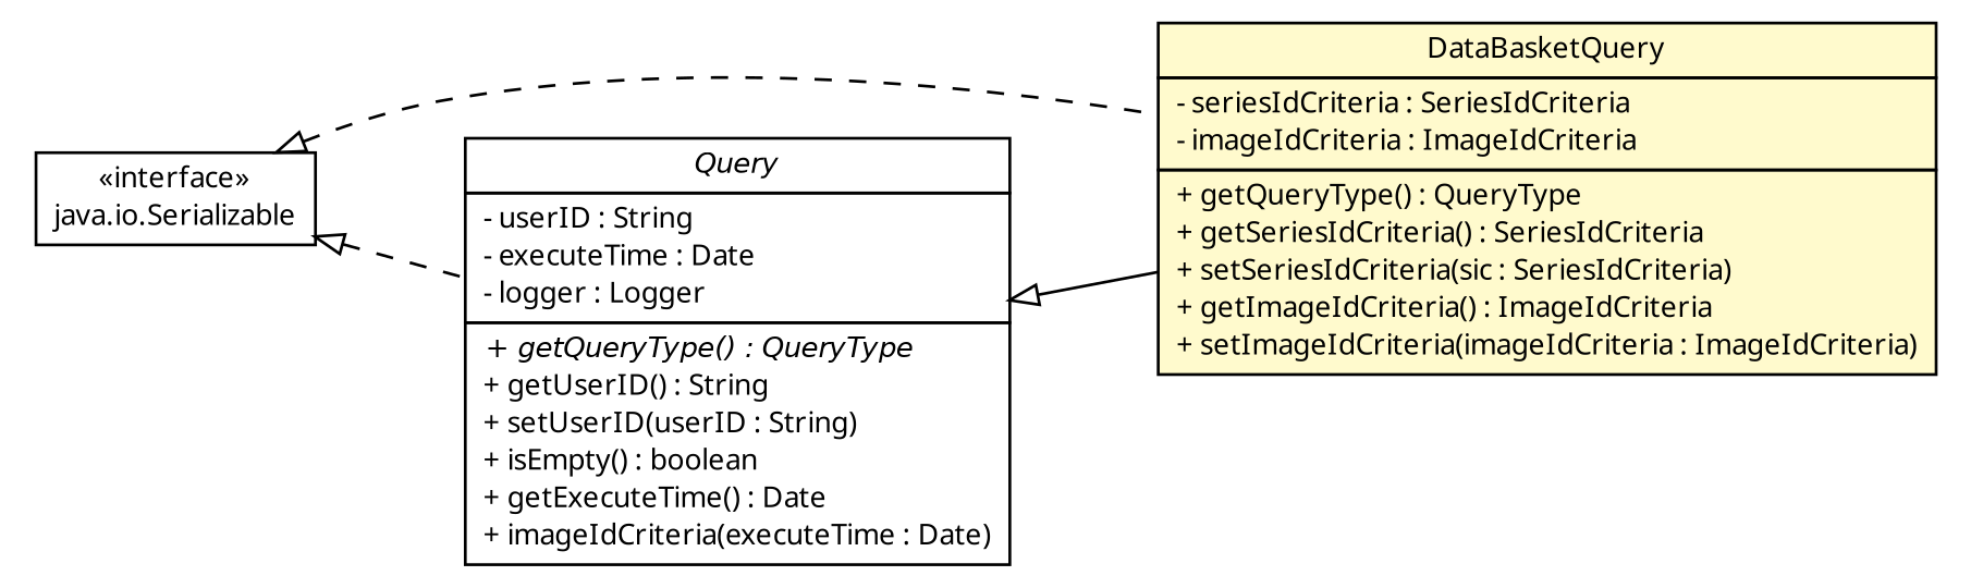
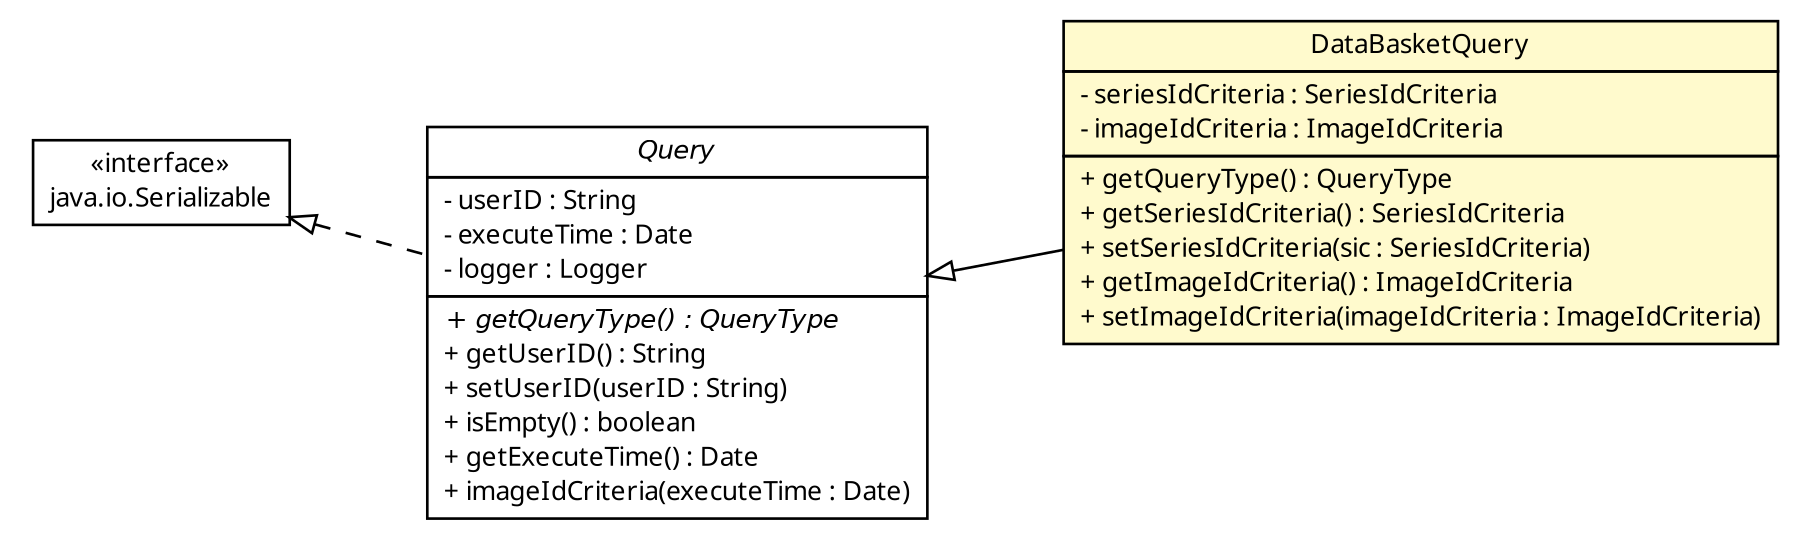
  digraph {
    fontname="Noto Sans"
    rankdir=LR
    node [fontcolor=black fontname="Noto Sans" fontsize=10.0 shape=plaintext]
    edge [arrowtail=empty dir=back fontname="Noto Sans" fontsize=10 headport=p labelfontname=Helvetica labelfontsize=10 tailport=p style=dashed]
    n1 [label=<<table border="0" cellborder="1" cellspacing="0" cellpadding="2" port="p" bgcolor="lemonChiffon" href="./DataBasketQuery.html"> 		<tr><td><table border="0" cellspacing="0" cellpadding="1"> 			<tr><td> DataBasketQuery </td></tr> 		</table></td></tr> 		<tr><td><table border="0" cellspacing="0" cellpadding="1"> 			<tr><td align="left"> - seriesIdCriteria : SeriesIdCriteria </td></tr> 			<tr><td align="left"> - imageIdCriteria : ImageIdCriteria </td></tr> 		</table></td></tr> 		<tr><td><table border="0" cellspacing="0" cellpadding="1"> 			<tr><td align="left"> + getQueryType() : QueryType </td></tr> 			<tr><td align="left"> + getSeriesIdCriteria() : SeriesIdCriteria </td></tr> 			<tr><td align="left"> + setSeriesIdCriteria(sic : SeriesIdCriteria) </td></tr> 			<tr><td align="left"> + getImageIdCriteria() : ImageIdCriteria </td></tr> 			<tr><td align="left"> + setImageIdCriteria(imageIdCriteria : ImageIdCriteria) </td></tr> 		</table></td></tr> 		</table>>]
    n2 [label=<<table border="0" cellborder="1" cellspacing="0" cellpadding="2" port="p" href="./Query.html"> 		<tr><td><table border="0" cellspacing="0" cellpadding="1"> 			<tr><td><font face="Helvetica-Oblique"> Query </font></td></tr> 		</table></td></tr> 		<tr><td><table border="0" cellspacing="0" cellpadding="1"> 			<tr><td align="left"> - userID : String </td></tr> 			<tr><td align="left"> - executeTime : Date </td></tr> 			<tr><td align="left"> - logger : Logger </td></tr> 		</table></td></tr> 		<tr><td><table border="0" cellspacing="0" cellpadding="1"> 			<tr><td align="left"><font face="Helvetica-Oblique" point-size="10.0"> + getQueryType() : QueryType </font></td></tr> 			<tr><td align="left"> + getUserID() : String </td></tr> 			<tr><td align="left"> + setUserID(userID : String) </td></tr> 			<tr><td align="left"> + isEmpty() : boolean </td></tr> 			<tr><td align="left"> + getExecuteTime() : Date </td></tr> 			<tr><td align="left"> + imageIdCriteria(executeTime : Date) </td></tr> 		</table></td></tr> 		</table>>]
    n3 [label=<<table border="0" cellborder="1" cellspacing="0" cellpadding="2" port="p" href="http://java.sun.com/j2se/1.4.2/docs/api/java/io/Serializable.html"> 		<tr><td><table border="0" cellspacing="0" cellpadding="1"> 			<tr><td> &laquo;interface&raquo; </td></tr> 			<tr><td> java.io.Serializable </td></tr> 		</table></td></tr> 		</table>>]
    n2 -> n1 [style=""]
-   n3 -> n1
    n3 -> n2
  }
